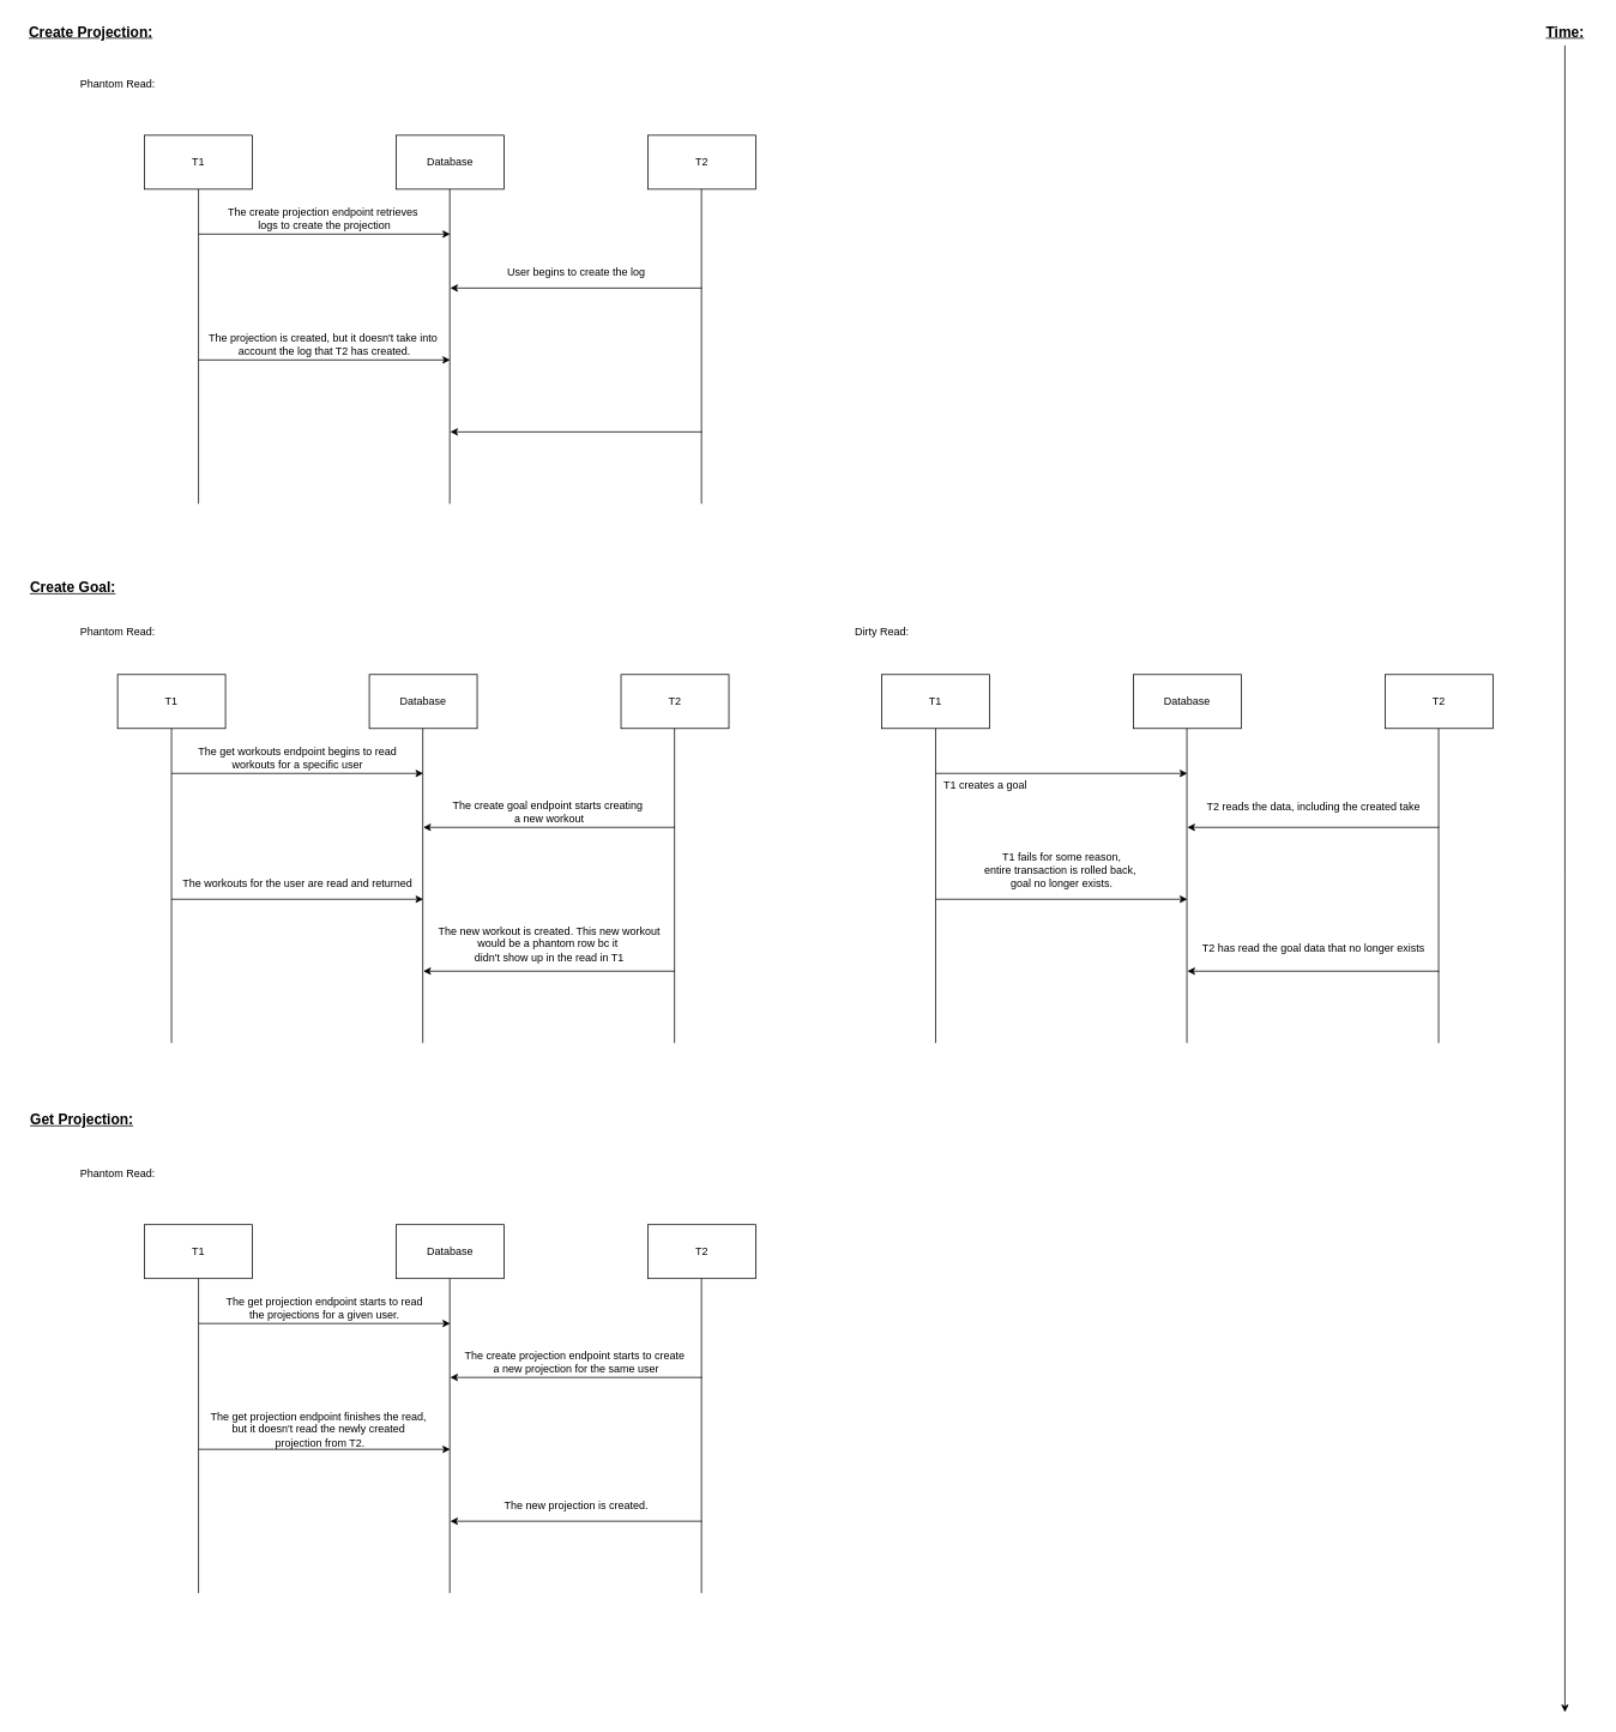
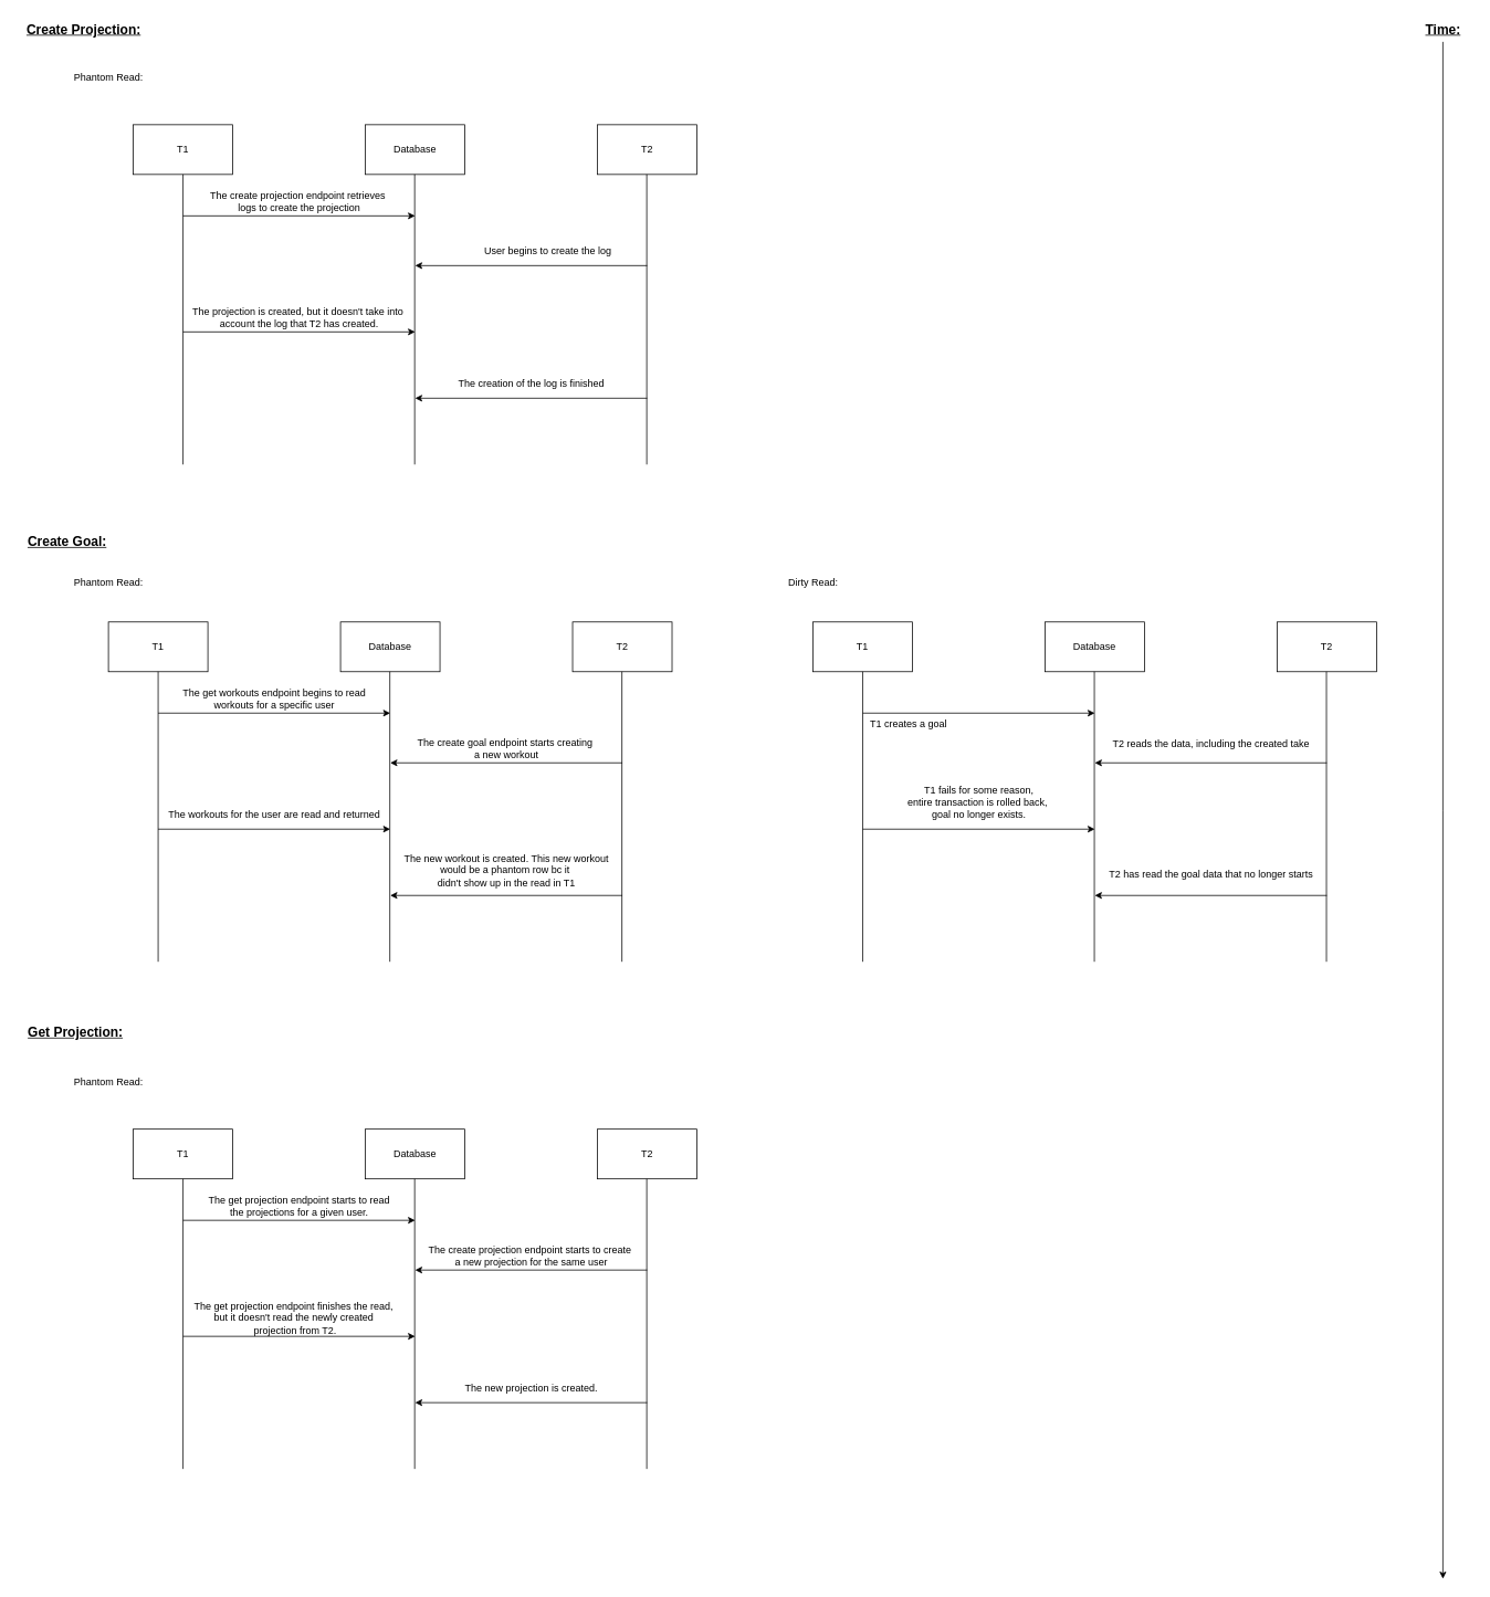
  <mxCell id="0" />
  <mxCell id="1" parent="0" />
  <mxCell id="2" value="T1" style="rounded=0;whiteSpace=wrap;html=1;" parent="1" vertex="1"><mxGeometry x="160" y="150" width="120" height="60" as="geometry" /></mxCell>
  <mxCell id="3" value="Database" style="rounded=0;whiteSpace=wrap;html=1;" parent="1" vertex="1"><mxGeometry x="440" y="150" width="120" height="60" as="geometry" /></mxCell>
  <mxCell id="4" value="T2" style="rounded=0;whiteSpace=wrap;html=1;" parent="1" vertex="1"><mxGeometry x="720" y="150" width="120" height="60" as="geometry" /></mxCell>
  <mxCell id="5" value="" style="endArrow=none;html=1;rounded=0;entryX=0.5;entryY=1;entryDx=0;entryDy=0;" parent="1" target="2" edge="1"><mxGeometry width="50" height="50" relative="1" as="geometry"><mxPoint x="220" y="560" as="sourcePoint" /><mxPoint x="460" y="390" as="targetPoint" /></mxGeometry></mxCell>
  <mxCell id="6" value="" style="endArrow=none;html=1;rounded=0;entryX=0.5;entryY=1;entryDx=0;entryDy=0;" parent="1" edge="1"><mxGeometry width="50" height="50" relative="1" as="geometry"><mxPoint x="779.5" y="560" as="sourcePoint" /><mxPoint x="779.5" y="210" as="targetPoint" /></mxGeometry></mxCell>
  <mxCell id="7" value="" style="endArrow=none;html=1;rounded=0;entryX=0.5;entryY=1;entryDx=0;entryDy=0;" parent="1" edge="1"><mxGeometry width="50" height="50" relative="1" as="geometry"><mxPoint x="499.5" y="560" as="sourcePoint" /><mxPoint x="499.5" y="210" as="targetPoint" /></mxGeometry></mxCell>
  <mxCell id="8" value="&lt;b&gt;&lt;font size=&quot;1&quot; style=&quot;&quot;&gt;&lt;u style=&quot;font-size: 16px;&quot;&gt;Create Projection:&lt;/u&gt;&lt;/font&gt;&lt;/b&gt;" style="text;html=1;align=center;verticalAlign=middle;resizable=0;points=[];autosize=1;strokeColor=none;fillColor=none;" parent="1" vertex="1"><mxGeometry x="20" y="20" width="160" height="30" as="geometry" /></mxCell>
  <mxCell id="9" value="Phantom Read:" style="text;html=1;align=center;verticalAlign=middle;resizable=0;points=[];autosize=1;strokeColor=none;fillColor=none;" parent="1" vertex="1"><mxGeometry x="75" y="78" width="110" height="30" as="geometry" /></mxCell>
  <mxCell id="10" value="" style="endArrow=classic;html=1;rounded=0;" parent="1" edge="1"><mxGeometry width="50" height="50" relative="1" as="geometry"><mxPoint x="220" y="260" as="sourcePoint" /><mxPoint x="500" y="260" as="targetPoint" /></mxGeometry></mxCell>
  <mxCell id="11" value="The create projection endpoint retrieves&amp;nbsp;&lt;br&gt;logs to create the projection" style="text;html=1;align=center;verticalAlign=middle;resizable=0;points=[];autosize=1;strokeColor=none;fillColor=none;" parent="1" vertex="1"><mxGeometry x="240" y="223" width="240" height="40" as="geometry" /></mxCell>
  <mxCell id="12" value="" style="endArrow=classic;html=1;rounded=0;" parent="1" edge="1"><mxGeometry width="50" height="50" relative="1" as="geometry"><mxPoint x="780" y="320" as="sourcePoint" /><mxPoint x="500" y="320" as="targetPoint" /></mxGeometry></mxCell>
- <mxCell id="13" value="User begins to create the log" style="text;html=1;align=center;verticalAlign=middle;resizable=0;points=[];autosize=1;strokeColor=none;fillColor=none;" parent="1" vertex="1"><mxGeometry x="550" y="288" width="180" height="30" as="geometry" /></mxCell>
+ <mxCell id="13" value="User begins to create the log" style="text;html=1;align=center;verticalAlign=middle;resizable=0;points=[];autosize=1;strokeColor=none;fillColor=none;" parent="1" vertex="1"><mxGeometry x="570" y="288" width="180" height="30" as="geometry" /></mxCell>
  <mxCell id="14" value="" style="endArrow=classic;html=1;rounded=0;" parent="1" edge="1"><mxGeometry width="50" height="50" relative="1" as="geometry"><mxPoint x="220" y="400" as="sourcePoint" /><mxPoint x="500" y="400" as="targetPoint" /></mxGeometry></mxCell>
  <mxCell id="15" value="The projection is created, but it doesn't take into&amp;nbsp;&lt;br&gt;account the log that T2 has created." style="text;html=1;align=center;verticalAlign=middle;resizable=0;points=[];autosize=1;strokeColor=none;fillColor=none;" parent="1" vertex="1"><mxGeometry x="220" y="363" width="280" height="40" as="geometry" /></mxCell>
  <mxCell id="16" value="" style="endArrow=classic;html=1;rounded=0;" parent="1" edge="1"><mxGeometry width="50" height="50" relative="1" as="geometry"><mxPoint x="780" y="480" as="sourcePoint" /><mxPoint x="500" y="480" as="targetPoint" /></mxGeometry></mxCell>
+ <mxCell id="17" value="The creation of the log is finished" style="text;html=1;align=center;verticalAlign=middle;resizable=0;points=[];autosize=1;strokeColor=none;fillColor=none;" parent="1" vertex="1"><mxGeometry x="540" y="448" width="200" height="30" as="geometry" /></mxCell>
  <mxCell id="18" value="&lt;font style=&quot;font-size: 16px;&quot;&gt;&lt;u&gt;&lt;b&gt;Create Goal:&lt;/b&gt;&lt;/u&gt;&lt;/font&gt;" style="text;html=1;align=center;verticalAlign=middle;resizable=0;points=[];autosize=1;strokeColor=none;fillColor=none;" parent="1" vertex="1"><mxGeometry x="20" y="638" width="120" height="30" as="geometry" /></mxCell>
  <mxCell id="19" value="Phantom Read:" style="text;html=1;align=center;verticalAlign=middle;resizable=0;points=[];autosize=1;strokeColor=none;fillColor=none;" parent="1" vertex="1"><mxGeometry x="75" y="688" width="110" height="30" as="geometry" /></mxCell>
  <mxCell id="20" value="T1" style="rounded=0;whiteSpace=wrap;html=1;" parent="1" vertex="1"><mxGeometry x="130" y="750" width="120" height="60" as="geometry" /></mxCell>
  <mxCell id="21" value="Database" style="rounded=0;whiteSpace=wrap;html=1;" parent="1" vertex="1"><mxGeometry x="410" y="750" width="120" height="60" as="geometry" /></mxCell>
  <mxCell id="22" value="T2" style="rounded=0;whiteSpace=wrap;html=1;" parent="1" vertex="1"><mxGeometry x="690" y="750" width="120" height="60" as="geometry" /></mxCell>
  <mxCell id="23" value="" style="endArrow=none;html=1;rounded=0;entryX=0.5;entryY=1;entryDx=0;entryDy=0;" parent="1" target="20" edge="1"><mxGeometry width="50" height="50" relative="1" as="geometry"><mxPoint x="190" y="1160" as="sourcePoint" /><mxPoint x="430" y="990" as="targetPoint" /></mxGeometry></mxCell>
  <mxCell id="24" value="" style="endArrow=none;html=1;rounded=0;entryX=0.5;entryY=1;entryDx=0;entryDy=0;" parent="1" edge="1"><mxGeometry width="50" height="50" relative="1" as="geometry"><mxPoint x="749.5" y="1160" as="sourcePoint" /><mxPoint x="749.5" y="810" as="targetPoint" /></mxGeometry></mxCell>
  <mxCell id="25" value="" style="endArrow=none;html=1;rounded=0;entryX=0.5;entryY=1;entryDx=0;entryDy=0;" parent="1" edge="1"><mxGeometry width="50" height="50" relative="1" as="geometry"><mxPoint x="469.5" y="1160" as="sourcePoint" /><mxPoint x="469.5" y="810" as="targetPoint" /></mxGeometry></mxCell>
  <mxCell id="26" value="" style="endArrow=classic;html=1;rounded=0;" parent="1" edge="1"><mxGeometry width="50" height="50" relative="1" as="geometry"><mxPoint x="190" y="860" as="sourcePoint" /><mxPoint x="470" y="860" as="targetPoint" /></mxGeometry></mxCell>
  <mxCell id="27" value="The get workouts endpoint begins to read&lt;br&gt;workouts for a specific user" style="text;html=1;align=center;verticalAlign=middle;resizable=0;points=[];autosize=1;strokeColor=none;fillColor=none;" parent="1" vertex="1"><mxGeometry x="210" y="823" width="240" height="40" as="geometry" /></mxCell>
  <mxCell id="28" value="" style="endArrow=classic;html=1;rounded=0;" parent="1" edge="1"><mxGeometry width="50" height="50" relative="1" as="geometry"><mxPoint x="750" y="920" as="sourcePoint" /><mxPoint x="470" y="920" as="targetPoint" /></mxGeometry></mxCell>
  <mxCell id="29" value="The create goal endpoint starts creating&amp;nbsp;&lt;br&gt;a new workout" style="text;html=1;align=center;verticalAlign=middle;resizable=0;points=[];autosize=1;strokeColor=none;fillColor=none;" parent="1" vertex="1"><mxGeometry x="490" y="883" width="240" height="40" as="geometry" /></mxCell>
  <mxCell id="30" value="" style="endArrow=classic;html=1;rounded=0;" parent="1" edge="1"><mxGeometry width="50" height="50" relative="1" as="geometry"><mxPoint x="190" y="1000" as="sourcePoint" /><mxPoint x="470" y="1000" as="targetPoint" /></mxGeometry></mxCell>
  <mxCell id="31" value="The workouts for the user are read and returned" style="text;html=1;align=center;verticalAlign=middle;resizable=0;points=[];autosize=1;strokeColor=none;fillColor=none;" parent="1" vertex="1"><mxGeometry x="190" y="968" width="280" height="30" as="geometry" /></mxCell>
  <mxCell id="32" value="" style="endArrow=classic;html=1;rounded=0;" parent="1" edge="1"><mxGeometry width="50" height="50" relative="1" as="geometry"><mxPoint x="750" y="1080" as="sourcePoint" /><mxPoint x="470" y="1080" as="targetPoint" /></mxGeometry></mxCell>
  <mxCell id="33" value="The new workout is created. This new workout&lt;br&gt;would be a phantom row bc it&amp;nbsp;&lt;br&gt;didn't show up in the read in T1" style="text;html=1;align=center;verticalAlign=middle;resizable=0;points=[];autosize=1;strokeColor=none;fillColor=none;" parent="1" vertex="1"><mxGeometry x="475" y="1020" width="270" height="60" as="geometry" /></mxCell>
  <mxCell id="34" value="T1" style="rounded=0;whiteSpace=wrap;html=1;" parent="1" vertex="1"><mxGeometry x="160" y="1362" width="120" height="60" as="geometry" /></mxCell>
  <mxCell id="35" value="Database" style="rounded=0;whiteSpace=wrap;html=1;" parent="1" vertex="1"><mxGeometry x="440" y="1362" width="120" height="60" as="geometry" /></mxCell>
  <mxCell id="36" value="T2" style="rounded=0;whiteSpace=wrap;html=1;" parent="1" vertex="1"><mxGeometry x="720" y="1362" width="120" height="60" as="geometry" /></mxCell>
  <mxCell id="37" value="" style="endArrow=none;html=1;rounded=0;entryX=0.5;entryY=1;entryDx=0;entryDy=0;" parent="1" target="34" edge="1"><mxGeometry width="50" height="50" relative="1" as="geometry"><mxPoint x="220" y="1772" as="sourcePoint" /><mxPoint x="460" y="1602" as="targetPoint" /></mxGeometry></mxCell>
  <mxCell id="38" value="" style="endArrow=none;html=1;rounded=0;entryX=0.5;entryY=1;entryDx=0;entryDy=0;" parent="1" edge="1"><mxGeometry width="50" height="50" relative="1" as="geometry"><mxPoint x="779.5" y="1772" as="sourcePoint" /><mxPoint x="779.5" y="1422" as="targetPoint" /></mxGeometry></mxCell>
  <mxCell id="39" value="" style="endArrow=none;html=1;rounded=0;entryX=0.5;entryY=1;entryDx=0;entryDy=0;" parent="1" edge="1"><mxGeometry width="50" height="50" relative="1" as="geometry"><mxPoint x="499.5" y="1772" as="sourcePoint" /><mxPoint x="499.5" y="1422" as="targetPoint" /></mxGeometry></mxCell>
  <mxCell id="40" value="Phantom Read:" style="text;html=1;align=center;verticalAlign=middle;resizable=0;points=[];autosize=1;strokeColor=none;fillColor=none;" parent="1" vertex="1"><mxGeometry x="75" y="1290" width="110" height="30" as="geometry" /></mxCell>
  <mxCell id="41" value="" style="endArrow=classic;html=1;rounded=0;" parent="1" edge="1"><mxGeometry width="50" height="50" relative="1" as="geometry"><mxPoint x="220" y="1472" as="sourcePoint" /><mxPoint x="500" y="1472" as="targetPoint" /></mxGeometry></mxCell>
  <mxCell id="42" value="The get projection endpoint starts to read&lt;br&gt;the projections for a given user." style="text;html=1;align=center;verticalAlign=middle;resizable=0;points=[];autosize=1;strokeColor=none;fillColor=none;" parent="1" vertex="1"><mxGeometry x="240" y="1435" width="240" height="40" as="geometry" /></mxCell>
  <mxCell id="43" value="" style="endArrow=classic;html=1;rounded=0;" parent="1" edge="1"><mxGeometry width="50" height="50" relative="1" as="geometry"><mxPoint x="780" y="1532" as="sourcePoint" /><mxPoint x="500" y="1532" as="targetPoint" /></mxGeometry></mxCell>
  <mxCell id="44" value="The create projection endpoint starts to create&amp;nbsp;&lt;br&gt;a new projection for the same user" style="text;html=1;align=center;verticalAlign=middle;resizable=0;points=[];autosize=1;strokeColor=none;fillColor=none;" parent="1" vertex="1"><mxGeometry x="505" y="1495" width="270" height="40" as="geometry" /></mxCell>
  <mxCell id="45" value="" style="endArrow=classic;html=1;rounded=0;" parent="1" edge="1"><mxGeometry width="50" height="50" relative="1" as="geometry"><mxPoint x="220" y="1612" as="sourcePoint" /><mxPoint x="500" y="1612" as="targetPoint" /></mxGeometry></mxCell>
  <mxCell id="46" value="The get projection endpoint finishes the read,&amp;nbsp;&lt;br&gt;but it doesn't read the newly created&amp;nbsp;&lt;br&gt;projection from T2." style="text;html=1;align=center;verticalAlign=middle;resizable=0;points=[];autosize=1;strokeColor=none;fillColor=none;" parent="1" vertex="1"><mxGeometry x="220" y="1560" width="270" height="60" as="geometry" /></mxCell>
  <mxCell id="47" value="" style="endArrow=classic;html=1;rounded=0;" parent="1" edge="1"><mxGeometry width="50" height="50" relative="1" as="geometry"><mxPoint x="780" y="1692" as="sourcePoint" /><mxPoint x="500" y="1692" as="targetPoint" /></mxGeometry></mxCell>
  <mxCell id="48" value="The new projection is created." style="text;html=1;align=center;verticalAlign=middle;resizable=0;points=[];autosize=1;strokeColor=none;fillColor=none;" parent="1" vertex="1"><mxGeometry x="550" y="1660" width="180" height="30" as="geometry" /></mxCell>
  <mxCell id="49" value="&lt;font style=&quot;font-size: 16px;&quot;&gt;&lt;b&gt;&lt;u&gt;Get Projection:&lt;/u&gt;&lt;/b&gt;&lt;/font&gt;" style="text;html=1;align=center;verticalAlign=middle;resizable=0;points=[];autosize=1;strokeColor=none;fillColor=none;" parent="1" vertex="1"><mxGeometry x="20" y="1230" width="140" height="30" as="geometry" /></mxCell>
  <mxCell id="50" value="Dirty Read:" style="text;html=1;align=center;verticalAlign=middle;resizable=0;points=[];autosize=1;strokeColor=none;fillColor=none;" vertex="1" parent="1"><mxGeometry x="940" y="688" width="80" height="30" as="geometry" /></mxCell>
  <mxCell id="51" value="T1" style="rounded=0;whiteSpace=wrap;html=1;" vertex="1" parent="1"><mxGeometry x="980" y="750" width="120" height="60" as="geometry" /></mxCell>
  <mxCell id="52" value="Database" style="rounded=0;whiteSpace=wrap;html=1;" vertex="1" parent="1"><mxGeometry x="1260" y="750" width="120" height="60" as="geometry" /></mxCell>
  <mxCell id="53" value="T2" style="rounded=0;whiteSpace=wrap;html=1;" vertex="1" parent="1"><mxGeometry x="1540" y="750" width="120" height="60" as="geometry" /></mxCell>
  <mxCell id="54" value="" style="endArrow=none;html=1;rounded=0;entryX=0.5;entryY=1;entryDx=0;entryDy=0;" edge="1" parent="1" target="51"><mxGeometry width="50" height="50" relative="1" as="geometry"><mxPoint x="1040" y="1160" as="sourcePoint" /><mxPoint x="1280" y="990" as="targetPoint" /></mxGeometry></mxCell>
  <mxCell id="55" value="" style="endArrow=none;html=1;rounded=0;entryX=0.5;entryY=1;entryDx=0;entryDy=0;" edge="1" parent="1"><mxGeometry width="50" height="50" relative="1" as="geometry"><mxPoint x="1599.5" y="1160" as="sourcePoint" /><mxPoint x="1599.5" y="810" as="targetPoint" /></mxGeometry></mxCell>
  <mxCell id="56" value="" style="endArrow=none;html=1;rounded=0;entryX=0.5;entryY=1;entryDx=0;entryDy=0;" edge="1" parent="1"><mxGeometry width="50" height="50" relative="1" as="geometry"><mxPoint x="1319.5" y="1160" as="sourcePoint" /><mxPoint x="1319.5" y="810" as="targetPoint" /></mxGeometry></mxCell>
  <mxCell id="57" value="" style="endArrow=classic;html=1;rounded=0;" edge="1" parent="1"><mxGeometry width="50" height="50" relative="1" as="geometry"><mxPoint x="1040" y="860" as="sourcePoint" /><mxPoint x="1320" y="860" as="targetPoint" /></mxGeometry></mxCell>
  <mxCell id="58" value="T1 creates a goal" style="text;html=1;align=center;verticalAlign=middle;resizable=0;points=[];autosize=1;strokeColor=none;fillColor=none;" vertex="1" parent="1"><mxGeometry x="1035" y="858" width="120" height="30" as="geometry" /></mxCell>
  <mxCell id="59" value="" style="endArrow=classic;html=1;rounded=0;" edge="1" parent="1"><mxGeometry width="50" height="50" relative="1" as="geometry"><mxPoint x="1600" y="920" as="sourcePoint" /><mxPoint x="1320" y="920" as="targetPoint" /></mxGeometry></mxCell>
  <mxCell id="60" value="" style="endArrow=classic;html=1;rounded=0;" edge="1" parent="1"><mxGeometry width="50" height="50" relative="1" as="geometry"><mxPoint x="1040" y="1000" as="sourcePoint" /><mxPoint x="1320" y="1000" as="targetPoint" /></mxGeometry></mxCell>
  <mxCell id="61" value="" style="endArrow=classic;html=1;rounded=0;" edge="1" parent="1"><mxGeometry width="50" height="50" relative="1" as="geometry"><mxPoint x="1600" y="1080" as="sourcePoint" /><mxPoint x="1320" y="1080" as="targetPoint" /></mxGeometry></mxCell>
  <mxCell id="62" value="T2 reads the data, including the created take" style="text;html=1;align=center;verticalAlign=middle;resizable=0;points=[];autosize=1;strokeColor=none;fillColor=none;" vertex="1" parent="1"><mxGeometry x="1330" y="883" width="260" height="30" as="geometry" /></mxCell>
  <mxCell id="63" value="T1 fails for some reason, &lt;br&gt;entire transaction is rolled back,&amp;nbsp;&lt;br&gt;goal no longer exists." style="text;html=1;align=center;verticalAlign=middle;resizable=0;points=[];autosize=1;strokeColor=none;fillColor=none;" vertex="1" parent="1"><mxGeometry x="1080" y="938" width="200" height="60" as="geometry" /></mxCell>
- <mxCell id="64" value="T2 has read the goal data that no longer exists" style="text;html=1;align=center;verticalAlign=middle;resizable=0;points=[];autosize=1;strokeColor=none;fillColor=none;" vertex="1" parent="1"><mxGeometry x="1325" y="1040" width="270" height="30" as="geometry" /></mxCell>
+ <mxCell id="64" value="T2 has read the goal data that no longer starts" style="text;html=1;align=center;verticalAlign=middle;resizable=0;points=[];autosize=1;strokeColor=none;fillColor=none;" vertex="1" parent="1"><mxGeometry x="1325" y="1040" width="270" height="30" as="geometry" /></mxCell>
  <mxCell id="65" style="edgeStyle=orthogonalEdgeStyle;rounded=0;orthogonalLoop=1;jettySize=auto;html=1;" edge="1" parent="1" source="66"><mxGeometry relative="1" as="geometry"><mxPoint x="1740" y="1904.444" as="targetPoint" /></mxGeometry></mxCell>
  <mxCell id="66" value="&lt;b&gt;&lt;u&gt;&lt;font style=&quot;font-size: 16px;&quot;&gt;Time:&lt;br&gt;&lt;/font&gt;&lt;/u&gt;&lt;/b&gt;" style="text;html=1;align=center;verticalAlign=middle;resizable=0;points=[];autosize=1;strokeColor=none;fillColor=none;" vertex="1" parent="1"><mxGeometry x="1705" y="20" width="70" height="30" as="geometry" /></mxCell>
